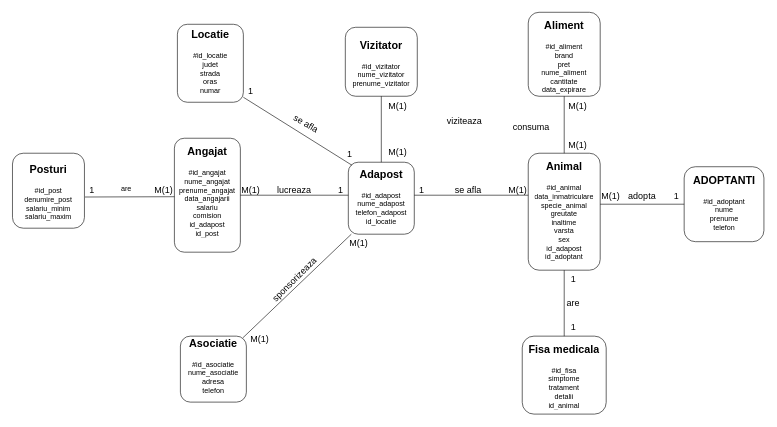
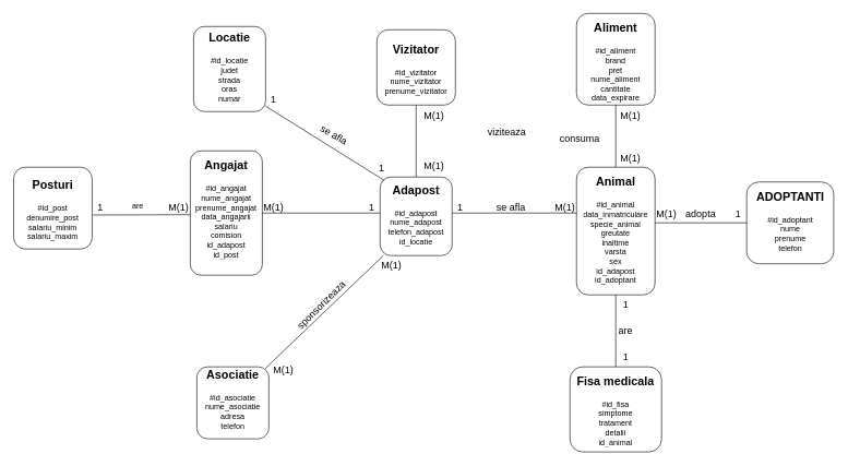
  <mxCell id="0" />
  <mxCell id="1" parent="0" />
  <mxCell id="2" value="" style="rounded=1;whiteSpace=wrap;html=1;" parent="1" vertex="1"><mxGeometry x="580" y="270" width="110" height="120" as="geometry" /></mxCell>
  <mxCell id="3" value="&lt;h1&gt;&lt;font style=&quot;font-size: 18px&quot;&gt;Adapost&lt;/font&gt;&lt;/h1&gt;&lt;div&gt;#id_adapost&lt;/div&gt;&lt;div&gt;nume_adapost&lt;/div&gt;&lt;div&gt;telefon_adapost&lt;/div&gt;&lt;div&gt;id_locatie&lt;/div&gt;" style="text;html=1;strokeColor=none;fillColor=none;spacing=5;spacingTop=-20;whiteSpace=wrap;overflow=hidden;rounded=0;align=center;" parent="1" vertex="1"><mxGeometry x="585" y="267.5" width="100" height="122.5" as="geometry" /></mxCell>
  <mxCell id="4" value="" style="rounded=1;whiteSpace=wrap;html=1;fontSize=18;align=center;" parent="1" vertex="1"><mxGeometry x="290" y="230" width="110" height="190" as="geometry" /></mxCell>
  <mxCell id="5" value="&lt;h1&gt;&lt;font style=&quot;font-size: 18px&quot;&gt;Angajat&lt;/font&gt;&lt;/h1&gt;&lt;div&gt;#id_angajat&lt;/div&gt;&lt;div&gt;nume_angajat&lt;/div&gt;&lt;div&gt;prenume_angajat&lt;/div&gt;&lt;div&gt;data_angajarii&lt;/div&gt;&lt;div&gt;salariu&lt;/div&gt;&lt;div&gt;comision&lt;/div&gt;&lt;div&gt;id_adapost&lt;/div&gt;&lt;div&gt;id_post&lt;/div&gt;" style="text;html=1;strokeColor=none;fillColor=none;spacing=5;spacingTop=-20;whiteSpace=wrap;overflow=hidden;rounded=0;align=center;" parent="1" vertex="1"><mxGeometry x="290" y="230" width="110" height="195" as="geometry" /></mxCell>
  <mxCell id="6" value="" style="rounded=1;whiteSpace=wrap;html=1;fontSize=18;align=center;" parent="1" vertex="1"><mxGeometry x="295" y="40" width="110" height="130" as="geometry" /></mxCell>
  <mxCell id="7" value="&lt;h1&gt;&lt;span style=&quot;font-size: 18px&quot;&gt;Locatie&lt;/span&gt;&lt;/h1&gt;&lt;div&gt;#id_locatie&lt;/div&gt;&lt;div&gt;judet&lt;/div&gt;&lt;div&gt;strada&lt;/div&gt;&lt;div&gt;oras&lt;/div&gt;&lt;div&gt;numar&lt;/div&gt;" style="text;html=1;strokeColor=none;fillColor=none;spacing=5;spacingTop=-20;whiteSpace=wrap;overflow=hidden;rounded=0;align=center;" parent="1" vertex="1"><mxGeometry x="300" y="35" width="100" height="140" as="geometry" /></mxCell>
  <mxCell id="8" value="" style="rounded=1;whiteSpace=wrap;html=1;fontSize=18;align=center;" parent="1" vertex="1"><mxGeometry x="575" y="45" width="120" height="115" as="geometry" /></mxCell>
  <mxCell id="9" value="&lt;h1&gt;&lt;span style=&quot;font-size: 18px&quot;&gt;Vizitator&lt;/span&gt;&lt;/h1&gt;&lt;div&gt;#id_vizitator&lt;/div&gt;&lt;div&gt;nume_vizitator&lt;/div&gt;&lt;div&gt;prenume_vizitator&lt;/div&gt;&lt;div&gt;&lt;br&gt;&lt;/div&gt;" style="text;html=1;strokeColor=none;fillColor=none;spacing=5;spacingTop=-20;whiteSpace=wrap;overflow=hidden;rounded=0;align=center;" parent="1" vertex="1"><mxGeometry x="580" y="52.5" width="110" height="100" as="geometry" /></mxCell>
  <mxCell id="10" value="" style="rounded=1;whiteSpace=wrap;html=1;fontSize=18;align=center;" parent="1" vertex="1"><mxGeometry x="880" y="255" width="120" height="195" as="geometry" /></mxCell>
  <mxCell id="11" value="&lt;h1&gt;&lt;font style=&quot;font-size: 18px&quot;&gt;Animal&lt;/font&gt;&lt;/h1&gt;&lt;div&gt;#id_animal&lt;/div&gt;&lt;div&gt;data_inmatriculare&lt;/div&gt;&lt;div&gt;specie_animal&lt;/div&gt;&lt;div&gt;greutate&lt;/div&gt;&lt;div&gt;inaltime&lt;/div&gt;&lt;div&gt;varsta&lt;/div&gt;&lt;div&gt;sex&lt;/div&gt;&lt;div&gt;id_adapost&lt;/div&gt;&lt;div&gt;id_adoptant&lt;/div&gt;" style="text;html=1;strokeColor=none;fillColor=none;spacing=5;spacingTop=-20;whiteSpace=wrap;overflow=hidden;rounded=0;align=center;" parent="1" vertex="1"><mxGeometry x="885" y="255" width="110" height="185" as="geometry" /></mxCell>
  <mxCell id="12" value="" style="rounded=1;whiteSpace=wrap;html=1;fontSize=18;align=center;" parent="1" vertex="1"><mxGeometry x="880" y="20" width="120" height="140" as="geometry" /></mxCell>
  <mxCell id="13" value="&lt;h1&gt;&lt;span style=&quot;font-size: 18px&quot;&gt;Aliment&lt;/span&gt;&lt;/h1&gt;&lt;div&gt;#id_aliment&lt;/div&gt;&lt;div&gt;brand&lt;/div&gt;&lt;div&gt;pret&lt;/div&gt;&lt;div&gt;nume_aliment&lt;/div&gt;&lt;div&gt;cantitate&lt;/div&gt;&lt;div&gt;data_expirare&lt;/div&gt;" style="text;html=1;strokeColor=none;fillColor=none;spacing=5;spacingTop=-20;whiteSpace=wrap;overflow=hidden;rounded=0;align=center;" parent="1" vertex="1"><mxGeometry x="885" y="20" width="110" height="140" as="geometry" /></mxCell>
  <mxCell id="14" value="" style="rounded=1;whiteSpace=wrap;html=1;fontSize=18;align=center;" parent="1" vertex="1"><mxGeometry x="870" y="560" width="140" height="130" as="geometry" /></mxCell>
  <mxCell id="15" value="&lt;h1&gt;&lt;span style=&quot;font-size: 18px&quot;&gt;Fisa medicala&lt;/span&gt;&lt;/h1&gt;&lt;div&gt;#id_fisa&lt;/div&gt;&lt;div&gt;simptome&lt;/div&gt;&lt;div&gt;tratament&lt;/div&gt;&lt;div&gt;detalii&lt;/div&gt;&lt;div&gt;id_animal&lt;/div&gt;" style="text;html=1;strokeColor=none;fillColor=none;spacing=5;spacingTop=-20;whiteSpace=wrap;overflow=hidden;rounded=0;align=center;" parent="1" vertex="1"><mxGeometry x="875" y="560" width="130" height="130" as="geometry" /></mxCell>
  <mxCell id="16" value="" style="endArrow=none;html=1;rounded=0;fontSize=18;" parent="1" edge="1"><mxGeometry width="50" height="50" relative="1" as="geometry"><mxPoint x="400" y="325" as="sourcePoint" /><mxPoint x="580" y="325" as="targetPoint" /></mxGeometry></mxCell>
  <mxCell id="17" value="" style="endArrow=none;html=1;rounded=0;fontSize=18;exitX=1;exitY=0.936;exitDx=0;exitDy=0;exitPerimeter=0;entryX=0.01;entryY=0.061;entryDx=0;entryDy=0;entryPerimeter=0;" parent="1" source="6" target="3" edge="1"><mxGeometry width="50" height="50" relative="1" as="geometry"><mxPoint x="395" y="155" as="sourcePoint" /><mxPoint x="445" y="105" as="targetPoint" /></mxGeometry></mxCell>
  <mxCell id="18" value="" style="endArrow=none;html=1;rounded=0;fontSize=18;entryX=1;entryY=0.5;entryDx=0;entryDy=0;" parent="1" edge="1"><mxGeometry width="50" height="50" relative="1" as="geometry"><mxPoint x="690" y="325" as="sourcePoint" /><mxPoint x="880" y="325" as="targetPoint" /></mxGeometry></mxCell>
  <mxCell id="19" value="" style="endArrow=none;html=1;rounded=0;fontSize=18;startArrow=none;exitX=0.5;exitY=0;exitDx=0;exitDy=0;" parent="1" source="10" edge="1"><mxGeometry width="50" height="50" relative="1" as="geometry"><mxPoint x="940" y="240" as="sourcePoint" /><mxPoint x="940" y="160" as="targetPoint" /></mxGeometry></mxCell>
  <mxCell id="20" value="" style="endArrow=none;html=1;rounded=0;fontSize=18;entryX=0.5;entryY=0;entryDx=0;entryDy=0;exitX=0.5;exitY=1;exitDx=0;exitDy=0;startArrow=none;" parent="1" source="10" target="14" edge="1"><mxGeometry width="50" height="50" relative="1" as="geometry"><mxPoint x="940" y="500" as="sourcePoint" /><mxPoint x="690" y="330" as="targetPoint" /></mxGeometry></mxCell>
  <mxCell id="21" value="" style="endArrow=none;html=1;rounded=0;fontSize=18;exitX=0;exitY=1;exitDx=0;exitDy=0;entryX=0.945;entryY=0.027;entryDx=0;entryDy=0;entryPerimeter=0;" parent="1" source="3" target="23" edge="1"><mxGeometry width="50" height="50" relative="1" as="geometry"><mxPoint x="530" y="435" as="sourcePoint" /><mxPoint x="400" y="560" as="targetPoint" /></mxGeometry></mxCell>
  <mxCell id="22" value="" style="endArrow=none;html=1;rounded=0;fontSize=18;" parent="1" edge="1"><mxGeometry width="50" height="50" relative="1" as="geometry"><mxPoint x="635" y="270" as="sourcePoint" /><mxPoint x="635" y="160" as="targetPoint" /></mxGeometry></mxCell>
  <mxCell id="23" value="" style="rounded=1;whiteSpace=wrap;html=1;fontSize=18;align=center;" parent="1" vertex="1"><mxGeometry x="300" y="560" width="110" height="110" as="geometry" /></mxCell>
  <mxCell id="24" value="&lt;h1&gt;&lt;span style=&quot;font-size: 18px&quot;&gt;Asociatie&lt;/span&gt;&lt;/h1&gt;&lt;div&gt;#id_asociatie&lt;/div&gt;&lt;div&gt;nume_asociatie&lt;/div&gt;&lt;div&gt;adresa&lt;/div&gt;&lt;div&gt;telefon&lt;/div&gt;" style="text;html=1;strokeColor=none;fillColor=none;spacing=5;spacingTop=-20;whiteSpace=wrap;overflow=hidden;rounded=0;align=center;" parent="1" vertex="1"><mxGeometry x="305" y="550" width="100" height="110" as="geometry" /></mxCell>
  <mxCell id="25" value="&lt;font style=&quot;font-size: 15px&quot;&gt;1&lt;/font&gt;" style="text;html=1;strokeColor=none;fillColor=none;align=center;verticalAlign=middle;whiteSpace=wrap;rounded=0;" parent="1" vertex="1"><mxGeometry x="405" y="135" width="25" height="30" as="geometry" /></mxCell>
  <mxCell id="26" value="&lt;font style=&quot;font-size: 15px&quot;&gt;1&lt;/font&gt;" style="text;html=1;strokeColor=none;fillColor=none;align=center;verticalAlign=middle;whiteSpace=wrap;rounded=0;" parent="1" vertex="1"><mxGeometry x="570" y="240" width="25" height="30" as="geometry" /></mxCell>
  <mxCell id="27" value="&lt;font style=&quot;font-size: 15px&quot;&gt;1&lt;/font&gt;" style="text;html=1;strokeColor=none;fillColor=none;align=center;verticalAlign=middle;whiteSpace=wrap;rounded=0;" parent="1" vertex="1"><mxGeometry x="555" y="300" width="25" height="30" as="geometry" /></mxCell>
  <mxCell id="28" value="&lt;font style=&quot;font-size: 15px&quot;&gt;M(1)&lt;/font&gt;" style="text;html=1;strokeColor=none;fillColor=none;align=center;verticalAlign=middle;whiteSpace=wrap;rounded=0;" parent="1" vertex="1"><mxGeometry x="260" y="300" width="25" height="30" as="geometry" /></mxCell>
  <mxCell id="29" value="&lt;font style=&quot;font-size: 15px&quot;&gt;1&lt;/font&gt;" style="text;html=1;strokeColor=none;fillColor=none;align=center;verticalAlign=middle;whiteSpace=wrap;rounded=0;" parent="1" vertex="1"><mxGeometry x="690" y="300" width="25" height="30" as="geometry" /></mxCell>
  <mxCell id="30" value="&lt;font style=&quot;font-size: 15px&quot;&gt;M(1)&lt;/font&gt;" style="text;html=1;strokeColor=none;fillColor=none;align=center;verticalAlign=middle;whiteSpace=wrap;rounded=0;" parent="1" vertex="1"><mxGeometry x="420" y="550" width="25" height="30" as="geometry" /></mxCell>
  <mxCell id="31" value="&lt;span style=&quot;font-size: 15px&quot;&gt;M(1)&lt;/span&gt;" style="text;html=1;strokeColor=none;fillColor=none;align=center;verticalAlign=middle;whiteSpace=wrap;rounded=0;" parent="1" vertex="1"><mxGeometry x="585" y="390" width="25" height="30" as="geometry" /></mxCell>
  <mxCell id="32" value="&lt;font style=&quot;font-size: 15px&quot;&gt;M(1)&lt;/font&gt;" style="text;html=1;strokeColor=none;fillColor=none;align=center;verticalAlign=middle;whiteSpace=wrap;rounded=0;" parent="1" vertex="1"><mxGeometry x="405" y="300" width="25" height="30" as="geometry" /></mxCell>
  <mxCell id="33" value="&lt;font style=&quot;font-size: 15px&quot;&gt;M(1)&lt;/font&gt;" style="text;html=1;strokeColor=none;fillColor=none;align=center;verticalAlign=middle;whiteSpace=wrap;rounded=0;" parent="1" vertex="1"><mxGeometry x="850" y="300" width="25" height="30" as="geometry" /></mxCell>
  <mxCell id="34" value="&lt;font style=&quot;font-size: 15px&quot;&gt;M(1)&lt;/font&gt;" style="text;html=1;strokeColor=none;fillColor=none;align=center;verticalAlign=middle;whiteSpace=wrap;rounded=0;" parent="1" vertex="1"><mxGeometry x="950" y="225" width="25" height="30" as="geometry" /></mxCell>
  <mxCell id="35" value="&lt;font style=&quot;font-size: 15px&quot;&gt;1&lt;/font&gt;" style="text;html=1;strokeColor=none;fillColor=none;align=center;verticalAlign=middle;whiteSpace=wrap;rounded=0;" parent="1" vertex="1"><mxGeometry x="942.5" y="450" width="25" height="30" as="geometry" /></mxCell>
  <mxCell id="36" value="&lt;font style=&quot;font-size: 15px&quot;&gt;1&lt;/font&gt;" style="text;html=1;strokeColor=none;fillColor=none;align=center;verticalAlign=middle;whiteSpace=wrap;rounded=0;" parent="1" vertex="1"><mxGeometry x="942.5" y="530" width="25" height="30" as="geometry" /></mxCell>
  <mxCell id="37" value="consuma" style="text;html=1;strokeColor=none;fillColor=none;align=center;verticalAlign=middle;whiteSpace=wrap;rounded=0;fontSize=15;" parent="1" vertex="1"><mxGeometry x="855" y="195" width="60" height="30" as="geometry" /></mxCell>
  <mxCell id="38" value="&lt;font style=&quot;font-size: 15px&quot;&gt;M(1)&lt;/font&gt;" style="text;html=1;strokeColor=none;fillColor=none;align=center;verticalAlign=middle;whiteSpace=wrap;rounded=0;" parent="1" vertex="1"><mxGeometry x="950" y="160" width="25" height="30" as="geometry" /></mxCell>
  <mxCell id="39" value="se afla" style="text;html=1;strokeColor=none;fillColor=none;align=center;verticalAlign=middle;whiteSpace=wrap;rounded=0;fontSize=15;" parent="1" vertex="1"><mxGeometry x="750" y="300" width="60" height="30" as="geometry" /></mxCell>
  <mxCell id="40" value="se afla" style="text;html=1;strokeColor=none;fillColor=none;align=center;verticalAlign=middle;whiteSpace=wrap;rounded=0;fontSize=15;rotation=30;" parent="1" vertex="1"><mxGeometry x="480" y="190" width="60" height="30" as="geometry" /></mxCell>
- <mxCell id="41" value="lucreaza" style="text;html=1;strokeColor=none;fillColor=none;align=center;verticalAlign=middle;whiteSpace=wrap;rounded=0;fontSize=15;" parent="1" vertex="1"><mxGeometry x="460" y="300" width="60" height="30" as="geometry" /></mxCell>
  <mxCell id="42" value="sponsorizeaza" style="text;html=1;strokeColor=none;fillColor=none;align=center;verticalAlign=middle;whiteSpace=wrap;rounded=0;fontSize=15;rotation=-45;" parent="1" vertex="1"><mxGeometry x="460" y="450" width="60" height="30" as="geometry" /></mxCell>
  <mxCell id="43" value="are" style="text;html=1;strokeColor=none;fillColor=none;align=center;verticalAlign=middle;whiteSpace=wrap;rounded=0;fontSize=15;" parent="1" vertex="1"><mxGeometry x="935" y="490" width="40" height="30" as="geometry" /></mxCell>
  <mxCell id="44" value="" style="rounded=1;whiteSpace=wrap;html=1;" parent="1" vertex="1"><mxGeometry x="20" y="255" width="120" height="125" as="geometry" /></mxCell>
  <mxCell id="45" value="&lt;h1&gt;&lt;span style=&quot;font-size: 18px&quot;&gt;Posturi&lt;/span&gt;&lt;/h1&gt;&lt;div&gt;#id_post&lt;/div&gt;&lt;div&gt;denumire_post&lt;/div&gt;&lt;div&gt;salariu_minim&lt;/div&gt;&lt;div&gt;salariu_maxim&lt;/div&gt;" style="text;html=1;strokeColor=none;fillColor=none;spacing=5;spacingTop=-20;whiteSpace=wrap;overflow=hidden;rounded=0;align=center;" parent="1" vertex="1"><mxGeometry x="30" y="260" width="100" height="115" as="geometry" /></mxCell>
  <mxCell id="46" value="" style="endArrow=none;html=1;rounded=0;entryX=0;entryY=0.5;entryDx=0;entryDy=0;exitX=1.008;exitY=0.584;exitDx=0;exitDy=0;exitPerimeter=0;" parent="1" source="44" target="5" edge="1"><mxGeometry width="50" height="50" relative="1" as="geometry"><mxPoint x="140" y="330" as="sourcePoint" /><mxPoint x="230" y="360" as="targetPoint" /></mxGeometry></mxCell>
  <mxCell id="47" value="&lt;font style=&quot;font-size: 15px&quot;&gt;1&lt;/font&gt;" style="text;html=1;strokeColor=none;fillColor=none;align=center;verticalAlign=middle;whiteSpace=wrap;rounded=0;" parent="1" vertex="1"><mxGeometry x="140" y="300" width="25" height="30" as="geometry" /></mxCell>
  <mxCell id="48" value="are" style="text;html=1;strokeColor=none;fillColor=none;align=center;verticalAlign=middle;whiteSpace=wrap;rounded=0;" parent="1" vertex="1"><mxGeometry x="180" y="300" width="60" height="30" as="geometry" /></mxCell>
  <mxCell id="49" value="&lt;font style=&quot;font-size: 15px&quot;&gt;M(1)&lt;/font&gt;" style="text;html=1;strokeColor=none;fillColor=none;align=center;verticalAlign=middle;whiteSpace=wrap;rounded=0;" parent="1" vertex="1"><mxGeometry x="650" y="160" width="25" height="30" as="geometry" /></mxCell>
  <mxCell id="50" value="&lt;font style=&quot;font-size: 15px&quot;&gt;M(1)&lt;/font&gt;" style="text;html=1;strokeColor=none;fillColor=none;align=center;verticalAlign=middle;whiteSpace=wrap;rounded=0;" parent="1" vertex="1"><mxGeometry x="650" y="237.5" width="25" height="30" as="geometry" /></mxCell>
  <mxCell id="51" value="viziteaza" style="text;html=1;strokeColor=none;fillColor=none;align=center;verticalAlign=middle;whiteSpace=wrap;rounded=0;fontSize=15;" parent="1" vertex="1"><mxGeometry x="744" y="185" width="60" height="30" as="geometry" /></mxCell>
  <mxCell id="52" value="" style="rounded=1;whiteSpace=wrap;html=1;" parent="1" vertex="1"><mxGeometry x="1140" y="277.5" width="133" height="125" as="geometry" /></mxCell>
  <mxCell id="53" value="&lt;h1&gt;&lt;span style=&quot;font-size: 18px&quot;&gt;ADOPTANTI&lt;/span&gt;&lt;/h1&gt;&lt;div&gt;#id_adoptant&lt;/div&gt;&lt;div&gt;nume&lt;/div&gt;&lt;div&gt;prenume&lt;/div&gt;&lt;div&gt;telefon&lt;/div&gt;" style="text;html=1;strokeColor=none;fillColor=none;spacing=5;spacingTop=-20;whiteSpace=wrap;overflow=hidden;rounded=0;align=center;" parent="1" vertex="1"><mxGeometry x="1141.5" y="277.5" width="130" height="120" as="geometry" /></mxCell>
  <mxCell id="54" value="" style="endArrow=none;html=1;rounded=0;exitX=1;exitY=0.436;exitDx=0;exitDy=0;exitPerimeter=0;" parent="1" source="10" edge="1"><mxGeometry width="50" height="50" relative="1" as="geometry"><mxPoint x="1090" y="390" as="sourcePoint" /><mxPoint x="1140" y="340" as="targetPoint" /></mxGeometry></mxCell>
  <mxCell id="55" value="adopta" style="text;html=1;strokeColor=none;fillColor=none;align=center;verticalAlign=middle;whiteSpace=wrap;rounded=0;fontSize=15;" parent="1" vertex="1"><mxGeometry x="1040" y="310" width="60" height="30" as="geometry" /></mxCell>
  <mxCell id="56" value="&lt;span style=&quot;font-size: 15px&quot;&gt;M(1)&lt;/span&gt;" style="text;html=1;strokeColor=none;fillColor=none;align=center;verticalAlign=middle;whiteSpace=wrap;rounded=0;" parent="1" vertex="1"><mxGeometry x="1005" y="310" width="25" height="30" as="geometry" /></mxCell>
  <mxCell id="57" value="&lt;font style=&quot;font-size: 15px&quot;&gt;1&lt;/font&gt;" style="text;html=1;strokeColor=none;fillColor=none;align=center;verticalAlign=middle;whiteSpace=wrap;rounded=0;" parent="1" vertex="1"><mxGeometry x="1115" y="310" width="25" height="30" as="geometry" /></mxCell>
